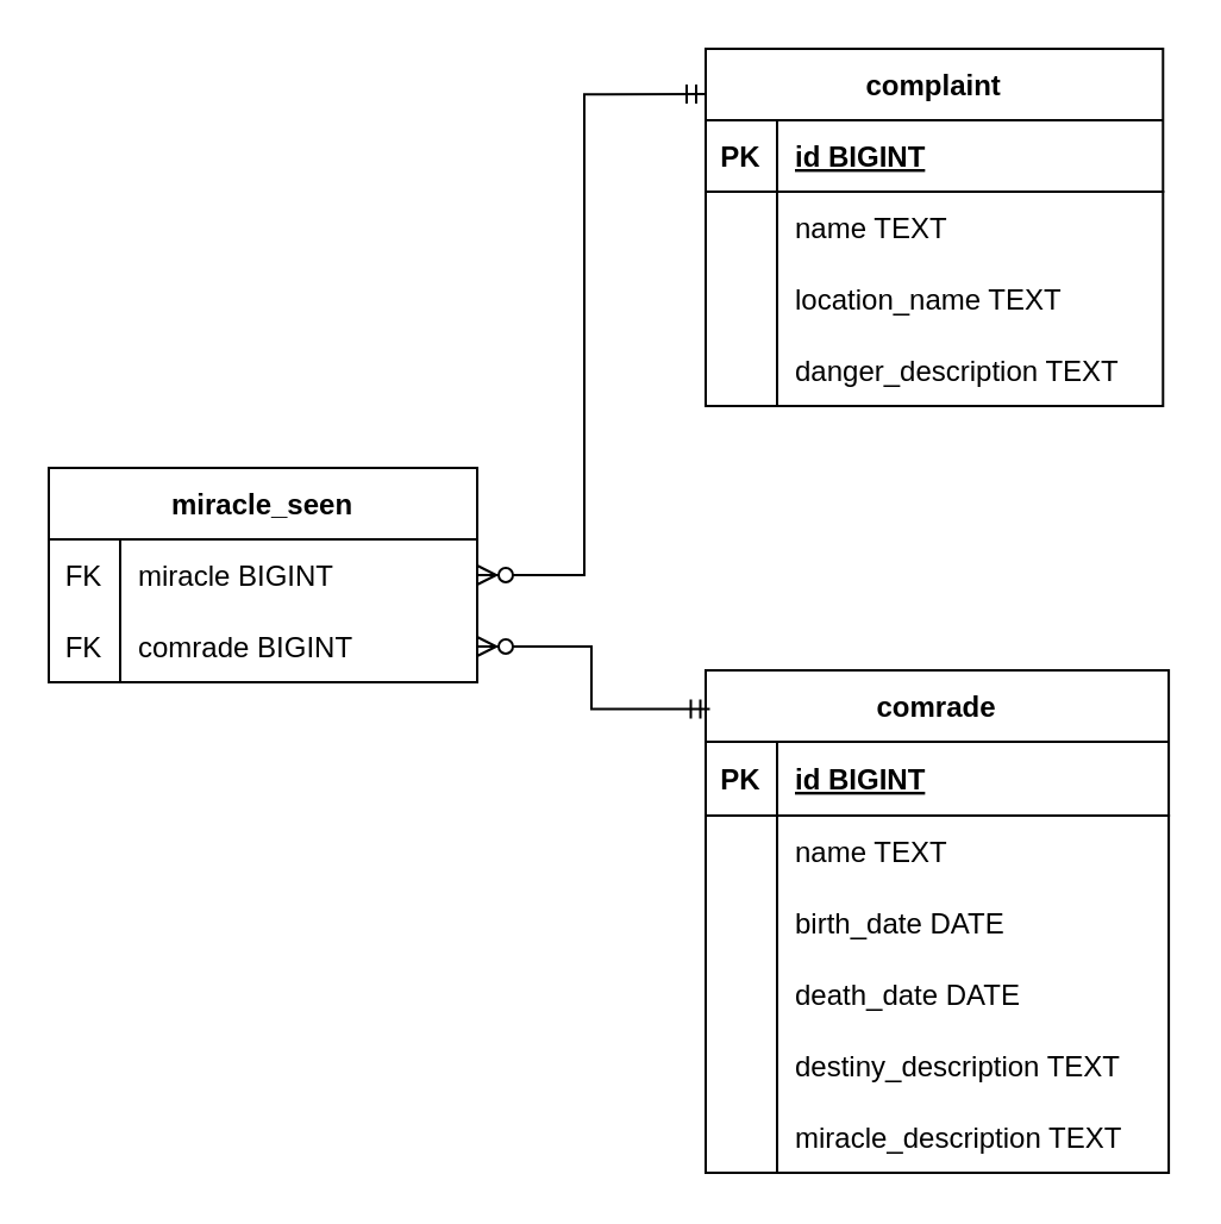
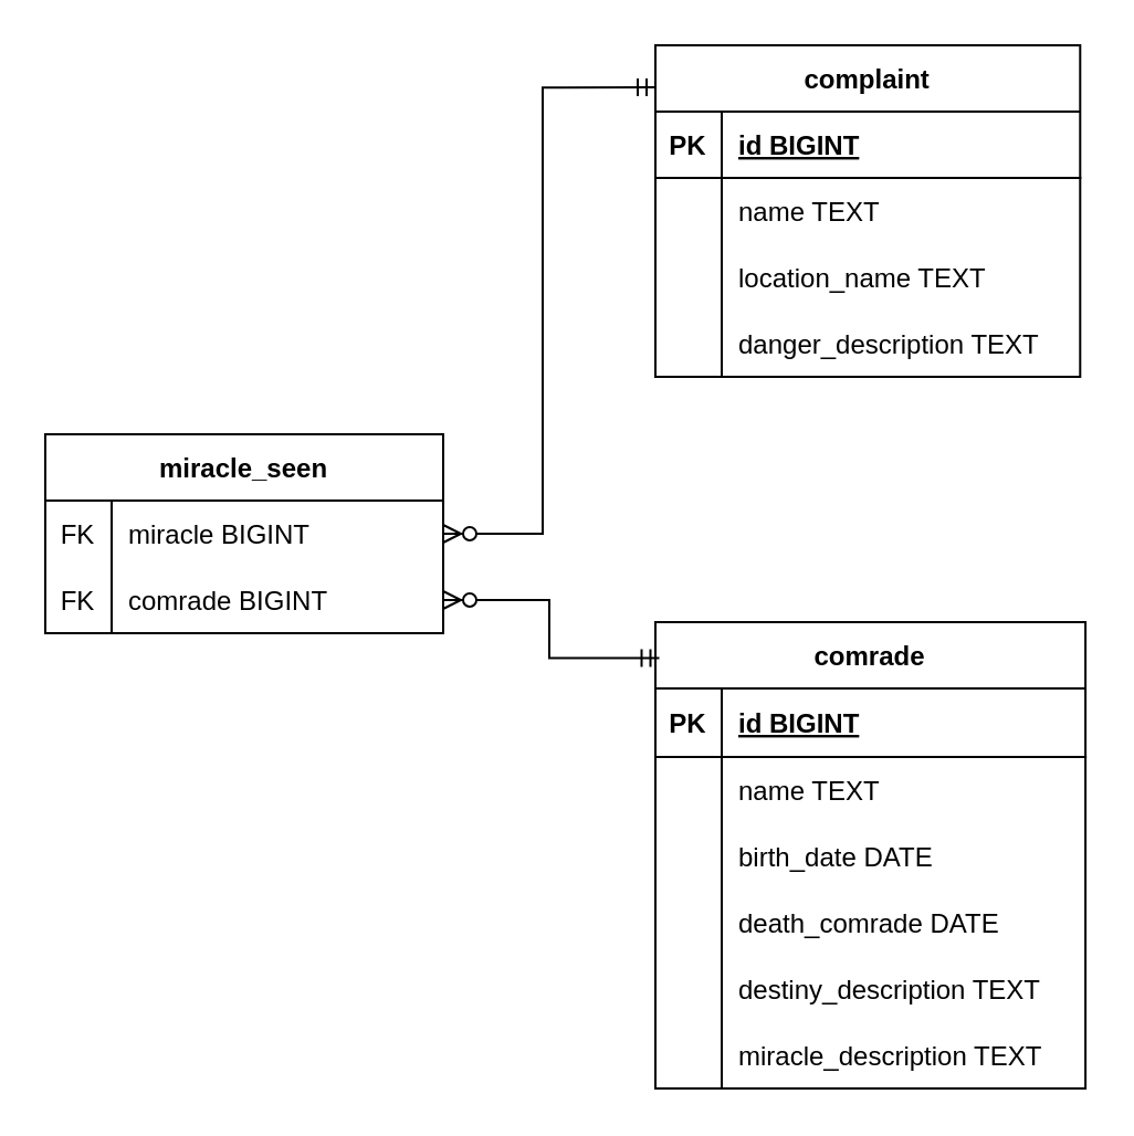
  <mxCell id="0" />
  <mxCell id="1" parent="0" />
  <mxCell id="2" value="complaint" style="shape=table;startSize=30;container=1;collapsible=1;childLayout=tableLayout;fixedRows=1;rowLines=0;fontStyle=1;align=center;resizeLast=1;" parent="1" vertex="1"><mxGeometry x="296" y="20" width="192.15" height="150" as="geometry" /></mxCell>
  <mxCell id="3" value="" style="shape=tableRow;horizontal=0;startSize=0;swimlaneHead=0;swimlaneBody=0;fillColor=none;collapsible=0;dropTarget=0;points=[[0,0.5],[1,0.5]];portConstraint=eastwest;strokeColor=inherit;top=0;left=0;right=0;bottom=1;" parent="2" vertex="1"><mxGeometry y="30" width="192.15" height="30" as="geometry" /></mxCell>
  <mxCell id="4" value="PK" style="shape=partialRectangle;overflow=hidden;connectable=0;fillColor=none;strokeColor=inherit;top=0;left=0;bottom=0;right=0;fontStyle=1;" parent="3" vertex="1"><mxGeometry width="30" height="30" as="geometry"><mxRectangle width="30" height="30" as="alternateBounds" /></mxGeometry></mxCell>
  <mxCell id="5" value="id BIGINT" style="shape=partialRectangle;overflow=hidden;connectable=0;fillColor=none;align=left;strokeColor=inherit;top=0;left=0;bottom=0;right=0;spacingLeft=6;fontStyle=5;" parent="3" vertex="1"><mxGeometry x="30" width="162.15" height="30" as="geometry"><mxRectangle width="162.15" height="30" as="alternateBounds" /></mxGeometry></mxCell>
  <mxCell id="6" value="" style="shape=tableRow;horizontal=0;startSize=0;swimlaneHead=0;swimlaneBody=0;fillColor=none;collapsible=0;dropTarget=0;points=[[0,0.5],[1,0.5]];portConstraint=eastwest;strokeColor=inherit;top=0;left=0;right=0;bottom=0;" parent="2" vertex="1"><mxGeometry y="60" width="192.15" height="30" as="geometry" /></mxCell>
  <mxCell id="7" value="" style="shape=partialRectangle;overflow=hidden;connectable=0;fillColor=none;strokeColor=inherit;top=0;left=0;bottom=0;right=0;" parent="6" vertex="1"><mxGeometry width="30" height="30" as="geometry"><mxRectangle width="30" height="30" as="alternateBounds" /></mxGeometry></mxCell>
  <mxCell id="8" value="name TEXT " style="shape=partialRectangle;overflow=hidden;connectable=0;fillColor=none;align=left;strokeColor=inherit;top=0;left=0;bottom=0;right=0;spacingLeft=6;" parent="6" vertex="1"><mxGeometry x="30" width="162.15" height="30" as="geometry"><mxRectangle width="162.15" height="30" as="alternateBounds" /></mxGeometry></mxCell>
  <mxCell id="9" value="" style="shape=tableRow;horizontal=0;startSize=0;swimlaneHead=0;swimlaneBody=0;fillColor=none;collapsible=0;dropTarget=0;points=[[0,0.5],[1,0.5]];portConstraint=eastwest;strokeColor=inherit;top=0;left=0;right=0;bottom=0;" parent="2" vertex="1"><mxGeometry y="90" width="192.15" height="30" as="geometry" /></mxCell>
  <mxCell id="10" value="" style="shape=partialRectangle;overflow=hidden;connectable=0;fillColor=none;strokeColor=inherit;top=0;left=0;bottom=0;right=0;" parent="9" vertex="1"><mxGeometry width="30" height="30" as="geometry"><mxRectangle width="30" height="30" as="alternateBounds" /></mxGeometry></mxCell>
  <mxCell id="11" value="location_name TEXT" style="shape=partialRectangle;overflow=hidden;connectable=0;fillColor=none;align=left;strokeColor=inherit;top=0;left=0;bottom=0;right=0;spacingLeft=6;" parent="9" vertex="1"><mxGeometry x="30" width="162.15" height="30" as="geometry"><mxRectangle width="162.15" height="30" as="alternateBounds" /></mxGeometry></mxCell>
  <mxCell id="12" value="" style="shape=tableRow;horizontal=0;startSize=0;swimlaneHead=0;swimlaneBody=0;fillColor=none;collapsible=0;dropTarget=0;points=[[0,0.5],[1,0.5]];portConstraint=eastwest;strokeColor=inherit;top=0;left=0;right=0;bottom=0;" parent="2" vertex="1"><mxGeometry y="120" width="192.15" height="30" as="geometry" /></mxCell>
  <mxCell id="13" value="" style="shape=partialRectangle;overflow=hidden;connectable=0;fillColor=none;strokeColor=inherit;top=0;left=0;bottom=0;right=0;" parent="12" vertex="1"><mxGeometry width="30" height="30" as="geometry"><mxRectangle width="30" height="30" as="alternateBounds" /></mxGeometry></mxCell>
  <mxCell id="14" value="danger_description TEXT" style="shape=partialRectangle;overflow=hidden;connectable=0;fillColor=none;align=left;strokeColor=inherit;top=0;left=0;bottom=0;right=0;spacingLeft=6;" parent="12" vertex="1"><mxGeometry x="30" width="162.15" height="30" as="geometry"><mxRectangle width="162.15" height="30" as="alternateBounds" /></mxGeometry></mxCell>
  <mxCell id="15" value="comrade" style="shape=table;startSize=30;container=1;collapsible=1;childLayout=tableLayout;fixedRows=1;rowLines=0;fontStyle=1;align=center;resizeLast=1;" parent="1" vertex="1"><mxGeometry x="296" y="281" width="194.55" height="211" as="geometry" /></mxCell>
  <mxCell id="16" value="" style="shape=tableRow;horizontal=0;startSize=0;swimlaneHead=0;swimlaneBody=0;fillColor=none;collapsible=0;dropTarget=0;points=[[0,0.5],[1,0.5]];portConstraint=eastwest;strokeColor=inherit;top=0;left=0;right=0;bottom=1;" parent="15" vertex="1"><mxGeometry y="30" width="194.55" height="31" as="geometry" /></mxCell>
  <mxCell id="17" value="PK" style="shape=partialRectangle;overflow=hidden;connectable=0;fillColor=none;strokeColor=inherit;top=0;left=0;bottom=0;right=0;fontStyle=1;" parent="16" vertex="1"><mxGeometry width="30" height="31" as="geometry"><mxRectangle width="30" height="31" as="alternateBounds" /></mxGeometry></mxCell>
  <mxCell id="18" value="id BIGINT" style="shape=partialRectangle;overflow=hidden;connectable=0;fillColor=none;align=left;strokeColor=inherit;top=0;left=0;bottom=0;right=0;spacingLeft=6;fontStyle=5;" parent="16" vertex="1"><mxGeometry x="30" width="164.55" height="31" as="geometry"><mxRectangle width="164.55" height="31" as="alternateBounds" /></mxGeometry></mxCell>
  <mxCell id="19" style="shape=tableRow;horizontal=0;startSize=0;swimlaneHead=0;swimlaneBody=0;fillColor=none;collapsible=0;dropTarget=0;points=[[0,0.5],[1,0.5]];portConstraint=eastwest;strokeColor=inherit;top=0;left=0;right=0;bottom=0;" vertex="1" parent="15"><mxGeometry y="61" width="194.55" height="30" as="geometry" /></mxCell>
  <mxCell id="20" style="shape=partialRectangle;overflow=hidden;connectable=0;fillColor=none;strokeColor=inherit;top=0;left=0;bottom=0;right=0;" vertex="1" parent="19"><mxGeometry width="30" height="30" as="geometry"><mxRectangle width="30" height="30" as="alternateBounds" /></mxGeometry></mxCell>
  <mxCell id="21" value="name TEXT" style="shape=partialRectangle;overflow=hidden;connectable=0;fillColor=none;align=left;strokeColor=inherit;top=0;left=0;bottom=0;right=0;spacingLeft=6;" vertex="1" parent="19"><mxGeometry x="30" width="164.55" height="30" as="geometry"><mxRectangle width="164.55" height="30" as="alternateBounds" /></mxGeometry></mxCell>
  <mxCell id="22" value="" style="shape=tableRow;horizontal=0;startSize=0;swimlaneHead=0;swimlaneBody=0;fillColor=none;collapsible=0;dropTarget=0;points=[[0,0.5],[1,0.5]];portConstraint=eastwest;strokeColor=inherit;top=0;left=0;right=0;bottom=0;" parent="15" vertex="1"><mxGeometry y="91" width="194.55" height="30" as="geometry" /></mxCell>
  <mxCell id="23" value="" style="shape=partialRectangle;overflow=hidden;connectable=0;fillColor=none;strokeColor=inherit;top=0;left=0;bottom=0;right=0;" parent="22" vertex="1"><mxGeometry width="30" height="30" as="geometry"><mxRectangle width="30" height="30" as="alternateBounds" /></mxGeometry></mxCell>
  <mxCell id="24" value="birth_date DATE" style="shape=partialRectangle;overflow=hidden;connectable=0;fillColor=none;align=left;strokeColor=inherit;top=0;left=0;bottom=0;right=0;spacingLeft=6;" parent="22" vertex="1"><mxGeometry x="30" width="164.55" height="30" as="geometry"><mxRectangle width="164.55" height="30" as="alternateBounds" /></mxGeometry></mxCell>
  <mxCell id="25" value="" style="shape=tableRow;horizontal=0;startSize=0;swimlaneHead=0;swimlaneBody=0;fillColor=none;collapsible=0;dropTarget=0;points=[[0,0.5],[1,0.5]];portConstraint=eastwest;strokeColor=inherit;top=0;left=0;right=0;bottom=0;" parent="15" vertex="1"><mxGeometry y="121" width="194.55" height="30" as="geometry" /></mxCell>
  <mxCell id="26" value="" style="shape=partialRectangle;overflow=hidden;connectable=0;fillColor=none;strokeColor=inherit;top=0;left=0;bottom=0;right=0;" parent="25" vertex="1"><mxGeometry width="30" height="30" as="geometry"><mxRectangle width="30" height="30" as="alternateBounds" /></mxGeometry></mxCell>
- <mxCell id="27" value="death_date DATE" style="shape=partialRectangle;overflow=hidden;connectable=0;fillColor=none;align=left;strokeColor=inherit;top=0;left=0;bottom=0;right=0;spacingLeft=6;" parent="25" vertex="1"><mxGeometry x="30" width="164.55" height="30" as="geometry"><mxRectangle width="164.55" height="30" as="alternateBounds" /></mxGeometry></mxCell>
+ <mxCell id="27" value="death_comrade DATE" style="shape=partialRectangle;overflow=hidden;connectable=0;fillColor=none;align=left;strokeColor=inherit;top=0;left=0;bottom=0;right=0;spacingLeft=6;" parent="25" vertex="1"><mxGeometry x="30" width="164.55" height="30" as="geometry"><mxRectangle width="164.55" height="30" as="alternateBounds" /></mxGeometry></mxCell>
  <mxCell id="28" value="" style="shape=tableRow;horizontal=0;startSize=0;swimlaneHead=0;swimlaneBody=0;fillColor=none;collapsible=0;dropTarget=0;points=[[0,0.5],[1,0.5]];portConstraint=eastwest;strokeColor=inherit;top=0;left=0;right=0;bottom=0;" parent="15" vertex="1"><mxGeometry y="151" width="194.55" height="30" as="geometry" /></mxCell>
  <mxCell id="29" value="" style="shape=partialRectangle;overflow=hidden;connectable=0;fillColor=none;strokeColor=inherit;top=0;left=0;bottom=0;right=0;" parent="28" vertex="1"><mxGeometry width="30" height="30" as="geometry"><mxRectangle width="30" height="30" as="alternateBounds" /></mxGeometry></mxCell>
  <mxCell id="30" value="destiny_description TEXT" style="shape=partialRectangle;overflow=hidden;connectable=0;fillColor=none;align=left;strokeColor=inherit;top=0;left=0;bottom=0;right=0;spacingLeft=6;" parent="28" vertex="1"><mxGeometry x="30" width="164.55" height="30" as="geometry"><mxRectangle width="164.55" height="30" as="alternateBounds" /></mxGeometry></mxCell>
  <mxCell id="31" value="" style="shape=tableRow;horizontal=0;startSize=0;swimlaneHead=0;swimlaneBody=0;fillColor=none;collapsible=0;dropTarget=0;points=[[0,0.5],[1,0.5]];portConstraint=eastwest;strokeColor=inherit;top=0;left=0;right=0;bottom=0;" parent="15" vertex="1"><mxGeometry y="181" width="194.55" height="30" as="geometry" /></mxCell>
  <mxCell id="32" value="" style="shape=partialRectangle;overflow=hidden;connectable=0;fillColor=none;strokeColor=inherit;top=0;left=0;bottom=0;right=0;" parent="31" vertex="1"><mxGeometry width="30" height="30" as="geometry"><mxRectangle width="30" height="30" as="alternateBounds" /></mxGeometry></mxCell>
  <mxCell id="33" value="miracle_description TEXT" style="shape=partialRectangle;overflow=hidden;connectable=0;fillColor=none;align=left;strokeColor=inherit;top=0;left=0;bottom=0;right=0;spacingLeft=6;" parent="31" vertex="1"><mxGeometry x="30" width="164.55" height="30" as="geometry"><mxRectangle width="164.55" height="30" as="alternateBounds" /></mxGeometry></mxCell>
  <mxCell id="34" value="miracle_seen" style="shape=table;startSize=30;container=1;collapsible=1;childLayout=tableLayout;fixedRows=1;rowLines=0;fontStyle=1;align=center;resizeLast=1;" parent="1" vertex="1"><mxGeometry x="20" y="196" width="180" height="90" as="geometry" /></mxCell>
  <mxCell id="35" value="" style="shape=tableRow;horizontal=0;startSize=0;swimlaneHead=0;swimlaneBody=0;fillColor=none;collapsible=0;dropTarget=0;points=[[0,0.5],[1,0.5]];portConstraint=eastwest;strokeColor=inherit;top=0;left=0;right=0;bottom=0;" parent="34" vertex="1"><mxGeometry y="30" width="180" height="30" as="geometry" /></mxCell>
  <mxCell id="36" value="FK" style="shape=partialRectangle;overflow=hidden;connectable=0;fillColor=none;strokeColor=inherit;top=0;left=0;bottom=0;right=0;" parent="35" vertex="1"><mxGeometry width="30" height="30" as="geometry"><mxRectangle width="30" height="30" as="alternateBounds" /></mxGeometry></mxCell>
  <mxCell id="37" value="miracle BIGINT " style="shape=partialRectangle;overflow=hidden;connectable=0;fillColor=none;align=left;strokeColor=inherit;top=0;left=0;bottom=0;right=0;spacingLeft=6;" parent="35" vertex="1"><mxGeometry x="30" width="150" height="30" as="geometry"><mxRectangle width="150" height="30" as="alternateBounds" /></mxGeometry></mxCell>
  <mxCell id="38" value="" style="shape=tableRow;horizontal=0;startSize=0;swimlaneHead=0;swimlaneBody=0;fillColor=none;collapsible=0;dropTarget=0;points=[[0,0.5],[1,0.5]];portConstraint=eastwest;strokeColor=inherit;top=0;left=0;right=0;bottom=0;" parent="34" vertex="1"><mxGeometry y="60" width="180" height="30" as="geometry" /></mxCell>
  <mxCell id="39" value="FK" style="shape=partialRectangle;overflow=hidden;connectable=0;fillColor=none;strokeColor=inherit;top=0;left=0;bottom=0;right=0;" parent="38" vertex="1"><mxGeometry width="30" height="30" as="geometry"><mxRectangle width="30" height="30" as="alternateBounds" /></mxGeometry></mxCell>
  <mxCell id="40" value="comrade BIGINT" style="shape=partialRectangle;overflow=hidden;connectable=0;fillColor=none;align=left;strokeColor=inherit;top=0;left=0;bottom=0;right=0;spacingLeft=6;" parent="38" vertex="1"><mxGeometry x="30" width="150" height="30" as="geometry"><mxRectangle width="150" height="30" as="alternateBounds" /></mxGeometry></mxCell>
  <mxCell id="41" value="" style="edgeStyle=orthogonalEdgeStyle;fontSize=12;html=1;endArrow=ERzeroToMany;startArrow=ERmandOne;rounded=0;exitX=0;exitY=0.127;exitDx=0;exitDy=0;exitPerimeter=0;entryX=1;entryY=0.5;entryDx=0;entryDy=0;" parent="1" source="2" target="35" edge="1"><mxGeometry width="100" height="100" relative="1" as="geometry"><mxPoint x="-39.94" y="115" as="sourcePoint" /><mxPoint x="20.06" y="330" as="targetPoint" /><Array as="points"><mxPoint x="245" y="39" /><mxPoint x="245" y="241" /></Array></mxGeometry></mxCell>
  <mxCell id="42" value="" style="edgeStyle=orthogonalEdgeStyle;fontSize=12;html=1;endArrow=ERzeroToMany;startArrow=ERmandOne;rounded=0;exitX=0.009;exitY=0.077;exitDx=0;exitDy=0;exitPerimeter=0;entryX=1;entryY=0.5;entryDx=0;entryDy=0;" parent="1" source="15" target="38" edge="1"><mxGeometry width="100" height="100" relative="1" as="geometry"><mxPoint x="310.06" y="330" as="sourcePoint" /><mxPoint x="410.06" y="230" as="targetPoint" /></mxGeometry></mxCell>
